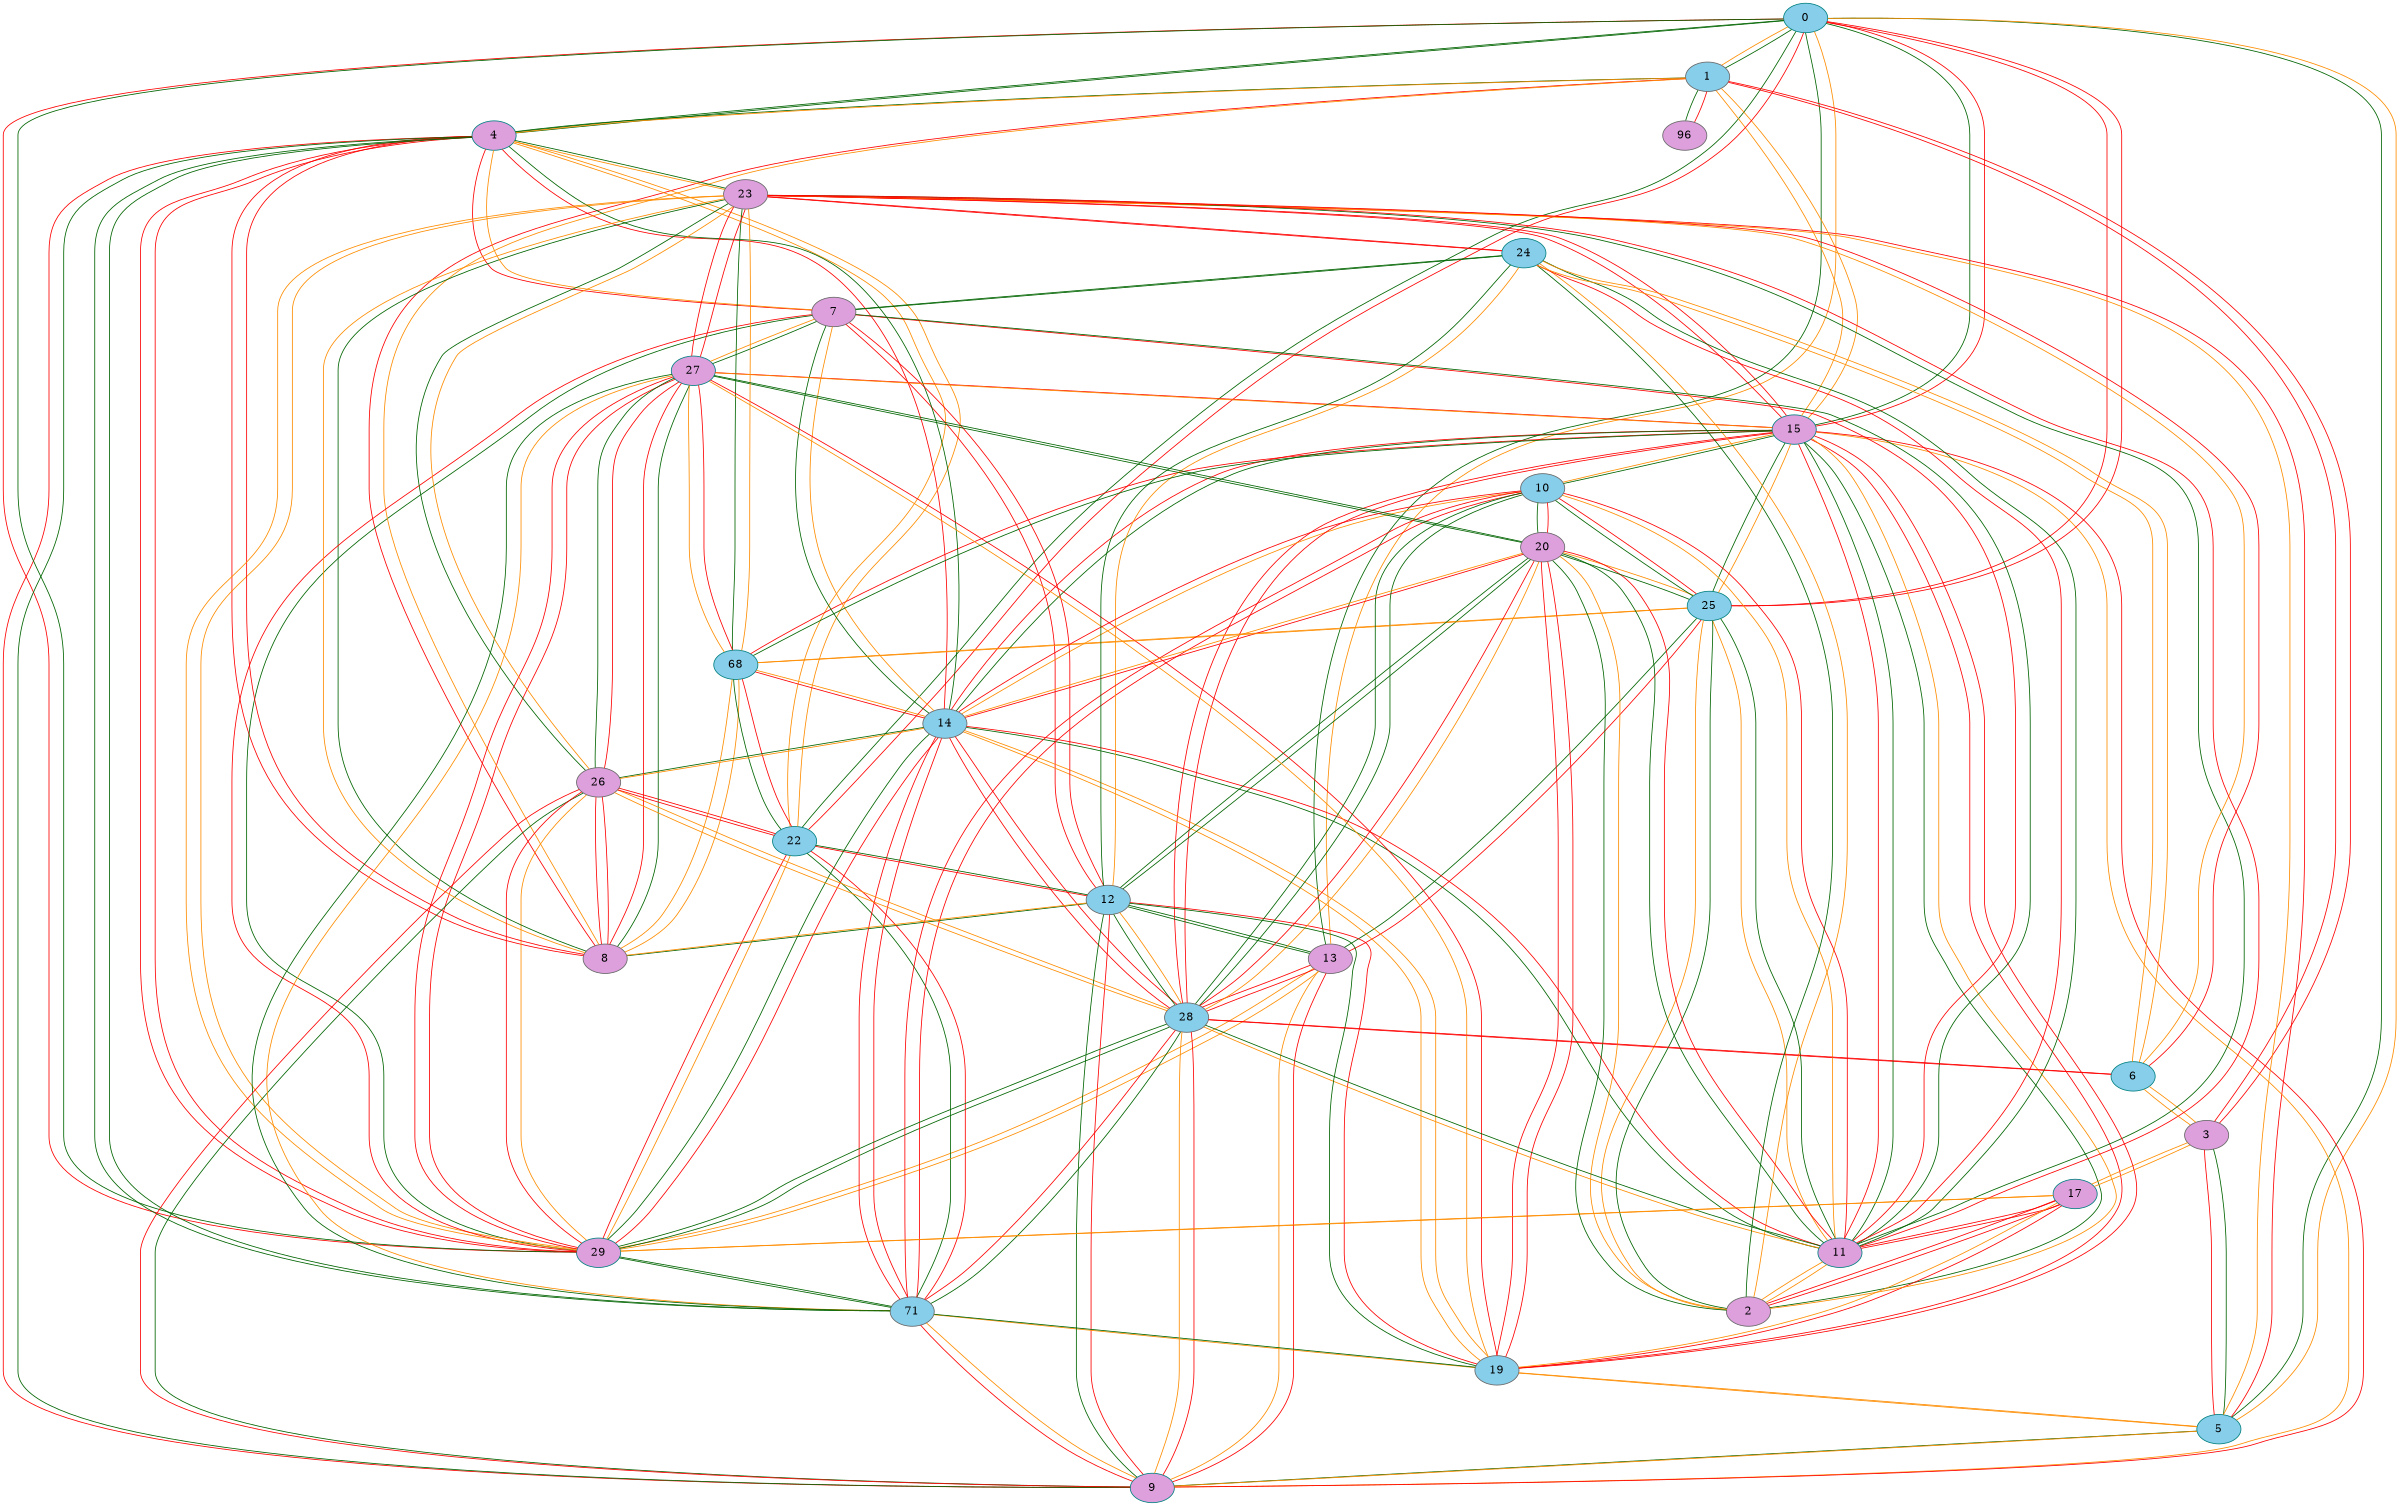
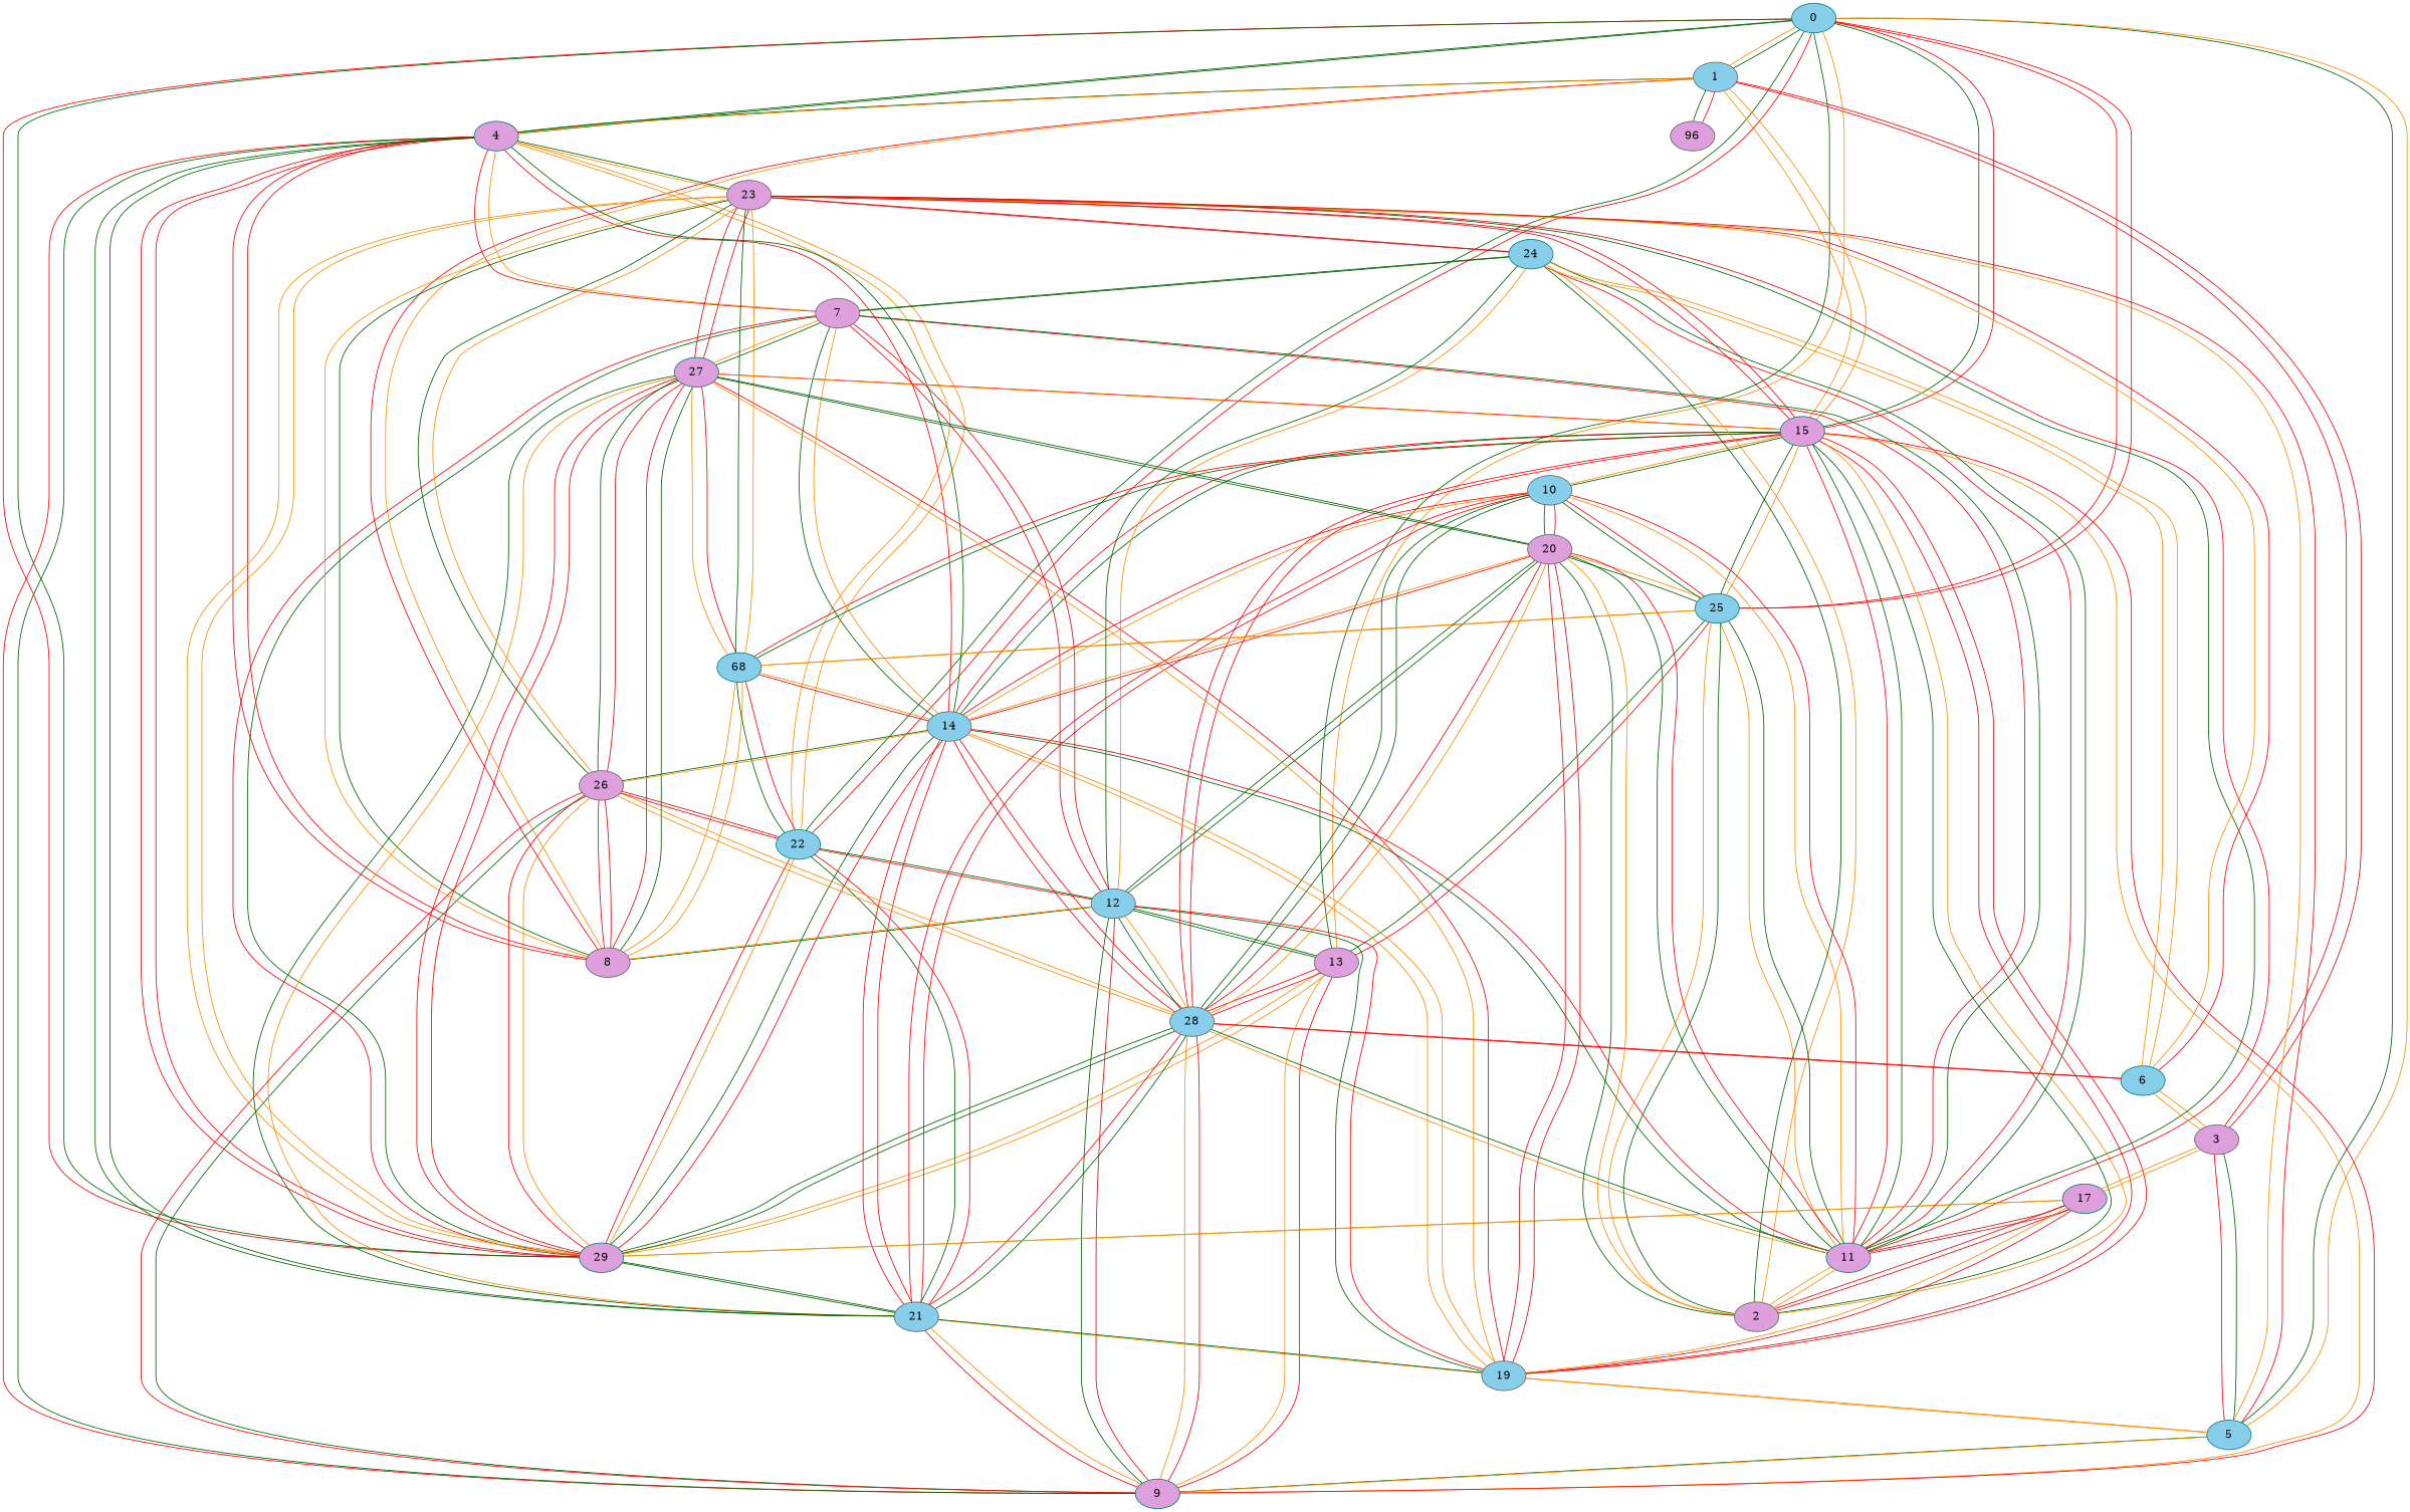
  graph {
    node [color=gray40 fillcolor=plum style=filled]
    edge [color=red]
    n1 [color=teal fillcolor=skyblue label=0]
    n2 [fillcolor=skyblue label=1]
    n3 [color=teal label=4]
    n4 [color=teal fillcolor=skyblue label=5]
    n5 [label=13]
    n6 [color=teal label=15]
    n7 [color=teal fillcolor=skyblue label=22]
    n8 [color=teal fillcolor=skyblue label=25]
    n9 [color=teal label=29]
    n10 [label=3]
    n11 [label=8]
    n12 [label=96]
    n13 [label=7]
    n14 [color=teal label=9]
    n15 [fillcolor=skyblue label=14]
-   n16 [fillcolor=skyblue label=71]
+   n16 [fillcolor=skyblue label=21]
    n17 [label=23]
    n18 [fillcolor=skyblue label=19]
    n19 [fillcolor=skyblue label=28]
    n20 [fillcolor=skyblue label=12]
    n21 [label=2]
    n22 [color=teal label=11]
    n23 [color=teal label=27]
    n24 [color=teal fillcolor=skyblue label=68]
    n25 [fillcolor=skyblue label=10]
    n26 [label=26]
    n27 [label=20]
    n28 [color=teal label=17]
    n29 [color=teal fillcolor=skyblue label=6]
    n30 [color=teal fillcolor=skyblue label=24]
    n1 -- n2 [color=darkorange]
    n1 -- n3 [color=darkgreen]
    n1 -- n4 [color=darkgreen]
    n1 -- n5 [color=darkgreen]
    n1 -- n6 [color=darkgreen]
    n1 -- n7 [color=darkgreen]
    n1 -- n8
    n1 -- n9
    n2 -- n1 [color=darkgreen]
    n2 -- n3 [color=darkgreen]
    n2 -- n6 [color=darkorange]
    n2 -- n10
    n2 -- n11
    n2 -- n12 [color=darkgreen]
    n3 -- n1 [color=darkgreen]
    n3 -- n2 [color=darkorange]
    n3 -- n7 [color=darkorange]
    n3 -- n9
    n3 -- n11
    n3 -- n13
    n3 -- n14
    n3 -- n15
    n3 -- n16 [color=darkgreen]
    n3 -- n17 [color=darkorange]
    n4 -- n1 [color=darkorange]
    n4 -- n10 [color=darkgreen]
    n4 -- n14 [color=darkgreen]
    n4 -- n17
    n4 -- n18 [color=darkorange]
    n5 -- n1 [color=darkorange]
    n5 -- n8
    n5 -- n9 [color=darkorange]
    n5 -- n14 [color=darkorange]
    n5 -- n19
    n5 -- n20 [color=darkgreen]
    n6 -- n1
    n6 -- n2 [color=darkorange]
    n6 -- n8 [color=darkgreen]
    n6 -- n14 [color=darkorange]
    n6 -- n15
    n6 -- n17
    n6 -- n18
    n6 -- n19
    n6 -- n21 [color=darkgreen]
    n6 -- n22
    n6 -- n23
    n6 -- n24
    n6 -- n25 [color=darkorange]
    n7 -- n1
    n7 -- n3 [color=darkorange]
    n7 -- n9
    n7 -- n16 [color=darkgreen]
    n7 -- n20
    n7 -- n24
    n7 -- n26
    n8 -- n1
    n8 -- n5 [color=darkgreen]
    n8 -- n6 [color=darkorange]
    n8 -- n21 [color=darkorange]
    n8 -- n22 [color=darkorange]
    n8 -- n24 [color=darkorange]
    n8 -- n25
    n8 -- n27 [color=darkorange]
    n9 -- n1 [color=darkgreen]
    n9 -- n3
    n9 -- n5 [color=darkorange]
    n9 -- n7 [color=darkorange]
    n9 -- n13 [color=darkgreen]
    n9 -- n15
    n9 -- n16 [color=darkgreen]
    n9 -- n17 [color=darkorange]
    n9 -- n19 [color=darkgreen]
    n9 -- n23
    n9 -- n26 [color=darkorange]
    n9 -- n28 [color=darkorange]
    n10 -- n2
    n10 -- n4
    n10 -- n28 [color=darkorange]
    n10 -- n29 [color=darkorange]
    n11 -- n2 [color=darkorange]
    n11 -- n3
    n11 -- n17 [color=darkgreen]
    n11 -- n20 [color=darkgreen]
    n11 -- n23 [color=darkgreen]
    n11 -- n24 [color=darkorange]
    n11 -- n26
    n12 -- n2
    n13 -- n3 [color=darkorange]
    n13 -- n9
    n13 -- n15 [color=darkgreen]
    n13 -- n20
    n13 -- n22
    n13 -- n23 [color=darkorange]
    n13 -- n30 [color=darkgreen]
    n14 -- n3 [color=darkgreen]
    n14 -- n4 [color=darkorange]
    n14 -- n5
    n14 -- n6
    n14 -- n16 [color=darkorange]
    n14 -- n19
    n14 -- n20
    n14 -- n26 [color=darkgreen]
    n15 -- n3 [color=darkgreen]
    n15 -- n6 [color=darkgreen]
    n15 -- n9 [color=darkgreen]
    n15 -- n13 [color=darkorange]
    n15 -- n16
    n15 -- n18 [color=darkorange]
    n15 -- n19
    n15 -- n22 [color=darkgreen]
    n15 -- n24 [color=darkorange]
    n15 -- n25 [color=darkorange]
    n15 -- n26 [color=darkgreen]
    n15 -- n27
    n16 -- n3 [color=darkgreen]
    n16 -- n7
    n16 -- n9 [color=darkgreen]
    n16 -- n14
    n16 -- n15
    n16 -- n18 [color=darkorange]
    n16 -- n19 [color=darkgreen]
    n16 -- n23 [color=darkorange]
    n16 -- n25
    n17 -- n3 [color=darkgreen]
    n17 -- n4 [color=darkorange]
    n17 -- n6
    n17 -- n9 [color=darkorange]
    n17 -- n11 [color=darkorange]
    n17 -- n22 [color=darkgreen]
    n17 -- n23
    n17 -- n24 [color=darkgreen]
    n17 -- n26 [color=darkgreen]
    n17 -- n29 [color=darkorange]
    n17 -- n30
    n18 -- n4 [color=darkorange]
    n18 -- n6
    n18 -- n15 [color=darkorange]
    n18 -- n16 [color=darkgreen]
    n18 -- n20
    n18 -- n23
    n18 -- n27
    n18 -- n28
    n19 -- n5
    n19 -- n6
    n19 -- n9 [color=darkgreen]
    n19 -- n14 [color=darkorange]
    n19 -- n15
    n19 -- n16
    n19 -- n20 [color=darkorange]
    n19 -- n22 [color=darkorange]
    n19 -- n25 [color=darkgreen]
    n19 -- n26 [color=darkorange]
    n19 -- n27 [color=darkorange]
    n19 -- n29
    n20 -- n5 [color=darkgreen]
    n20 -- n7 [color=darkgreen]
    n20 -- n11 [color=darkorange]
    n20 -- n13
    n20 -- n14 [color=darkgreen]
    n20 -- n18 [color=darkgreen]
    n20 -- n19 [color=darkgreen]
    n20 -- n27 [color=darkgreen]
    n20 -- n30 [color=darkorange]
    n21 -- n6 [color=darkorange]
    n21 -- n8 [color=darkgreen]
    n21 -- n22 [color=darkorange]
    n21 -- n27 [color=darkorange]
    n21 -- n28
    n21 -- n30 [color=darkorange]
    n22 -- n6 [color=darkgreen]
    n22 -- n8 [color=darkgreen]
    n22 -- n13 [color=darkgreen]
    n22 -- n15
    n22 -- n17
    n22 -- n19 [color=darkgreen]
    n22 -- n21 [color=darkorange]
    n22 -- n25
    n22 -- n27
    n22 -- n28
    n22 -- n30 [color=darkgreen]
    n23 -- n6 [color=darkorange]
    n23 -- n9
    n23 -- n11
    n23 -- n13 [color=darkgreen]
    n23 -- n16 [color=darkgreen]
    n23 -- n17
    n23 -- n18 [color=darkorange]
    n23 -- n24 [color=darkorange]
    n23 -- n26 [color=darkgreen]
    n23 -- n27 [color=darkgreen]
    n24 -- n6 [color=darkgreen]
    n24 -- n7 [color=darkgreen]
    n24 -- n8 [color=darkorange]
    n24 -- n11 [color=darkorange]
    n24 -- n15
    n24 -- n17 [color=darkorange]
    n24 -- n23
    n25 -- n6 [color=darkgreen]
    n25 -- n8 [color=darkgreen]
    n25 -- n15
    n25 -- n16
    n25 -- n19 [color=darkgreen]
    n25 -- n22 [color=darkorange]
    n25 -- n27 [color=darkgreen]
    n26 -- n7
    n26 -- n9
    n26 -- n11
    n26 -- n14
    n26 -- n15 [color=darkorange]
    n26 -- n17 [color=darkorange]
    n26 -- n19 [color=darkorange]
    n26 -- n23
    n27 -- n8 [color=darkgreen]
    n27 -- n15 [color=darkorange]
    n27 -- n18
    n27 -- n19
    n27 -- n20 [color=darkgreen]
    n27 -- n21 [color=darkgreen]
    n27 -- n22 [color=darkgreen]
    n27 -- n23 [color=darkgreen]
    n27 -- n25
    n28 -- n9 [color=darkorange]
    n28 -- n10 [color=darkorange]
    n28 -- n18 [color=darkorange]
    n28 -- n21
    n28 -- n22
    n29 -- n10 [color=darkorange]
    n29 -- n17
    n29 -- n19
    n29 -- n30 [color=darkorange]
    n30 -- n13 [color=darkgreen]
    n30 -- n17
    n30 -- n20 [color=darkgreen]
    n30 -- n21 [color=darkgreen]
    n30 -- n22
    n30 -- n29 [color=darkorange]
  }
